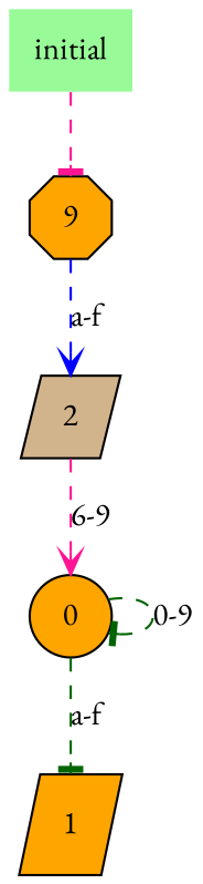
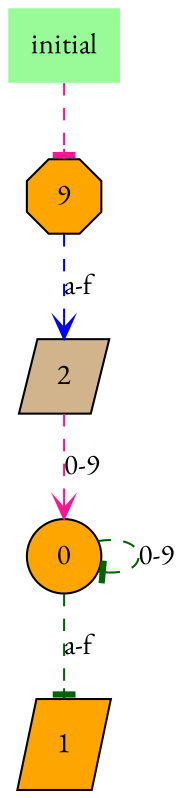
  digraph {
    fontname="EB Garamond"
    rankdir=TB
    node [fillcolor=orange fontname="EB Garamond" shape=parallelogram style=filled]
    edge [arrowhead=tee color=darkgreen fontname="EB Garamond" style=dashed]
    0 [height=0.5 shape=ellipse width=0.5]
    1 [height=0.61111 width=0.61111]
    2 [fillcolor=tan height=0.5 width=0.5]
    n4 [height=0.5 label=9 shape=octagon width=0.5]
    initial [fillcolor=palegreen height=0.5 shape=plaintext width=0.75]
    0 -> 0 [label="0-9"]
    0 -> 1 [label="a-f"]
-   2 -> 0 [arrowhead=vee color=deeppink label="6-9"]
+   2 -> 0 [arrowhead=vee color=deeppink label="0-9"]
    n4 -> 2 [arrowhead=vee color=blue label="a-f"]
    initial -> n4 [color=deeppink]
  }
